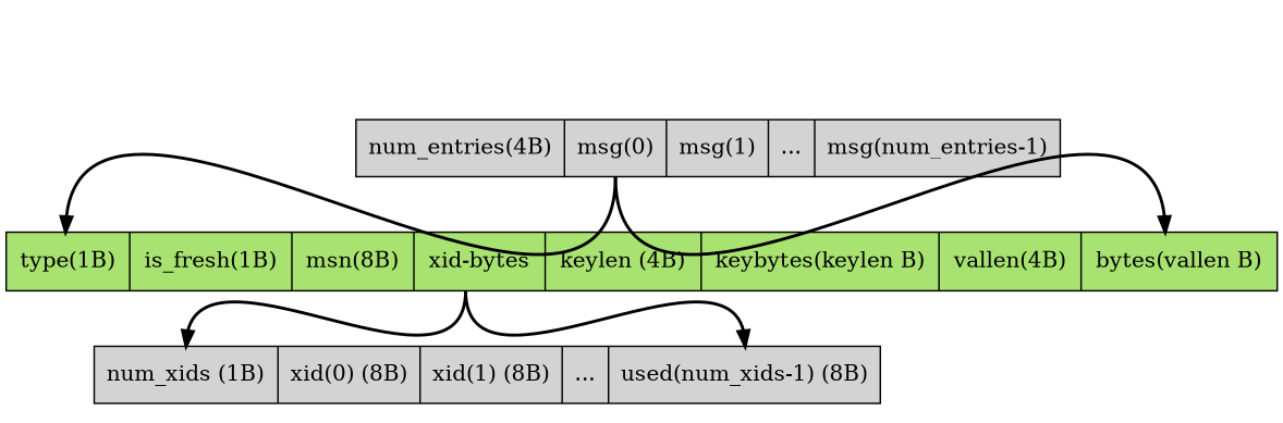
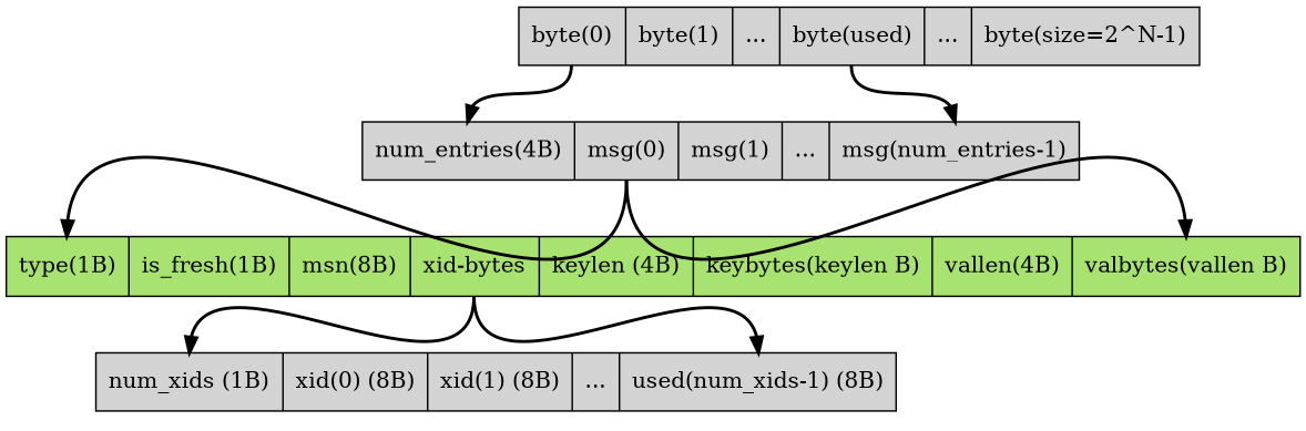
  digraph {
    rankdir=TB
    node [shape=record style=filled]
    edge [headport=head style=bold tailport=msg0]
+   n1 [label="<head> byte(0)|byte(1)|...|<tail> byte(used)|...|byte(size=2^N-1)"]
    n2 [label="<head> num_entries(4B) | <msg0> msg(0) | msg(1) | ... |<tail> msg(num_entries-1) "]
-   n3 [fillcolor="#A8E270" label="<head> type(1B) | is_fresh(1B) | msn(8B) |  <xidbytes> xid-bytes | keylen (4B)| keybytes(keylen B) | vallen(4B) | <tail> bytes(vallen B) "]
+   n3 [fillcolor="#A8E270" label="<head> type(1B) | is_fresh(1B) | msn(8B) |  <xidbytes> xid-bytes | keylen (4B)| keybytes(keylen B) | vallen(4B) | <tail> valbytes(vallen B) "]
    n4 [label="<head> num_xids (1B) | xid(0) (8B) | xid(1)  (8B) | ... | <tail> used(num_xids-1) (8B)"]
+   n1 -> n2 [tailport=head]
+   n1 -> n2 [headport=tail tailport=tail]
    n2 -> n3
    n2 -> n3 [headport=tail]
    n3 -> n4 [tailport=xidbytes]
    n3 -> n4 [headport=tail tailport=xidbytes]
  }
